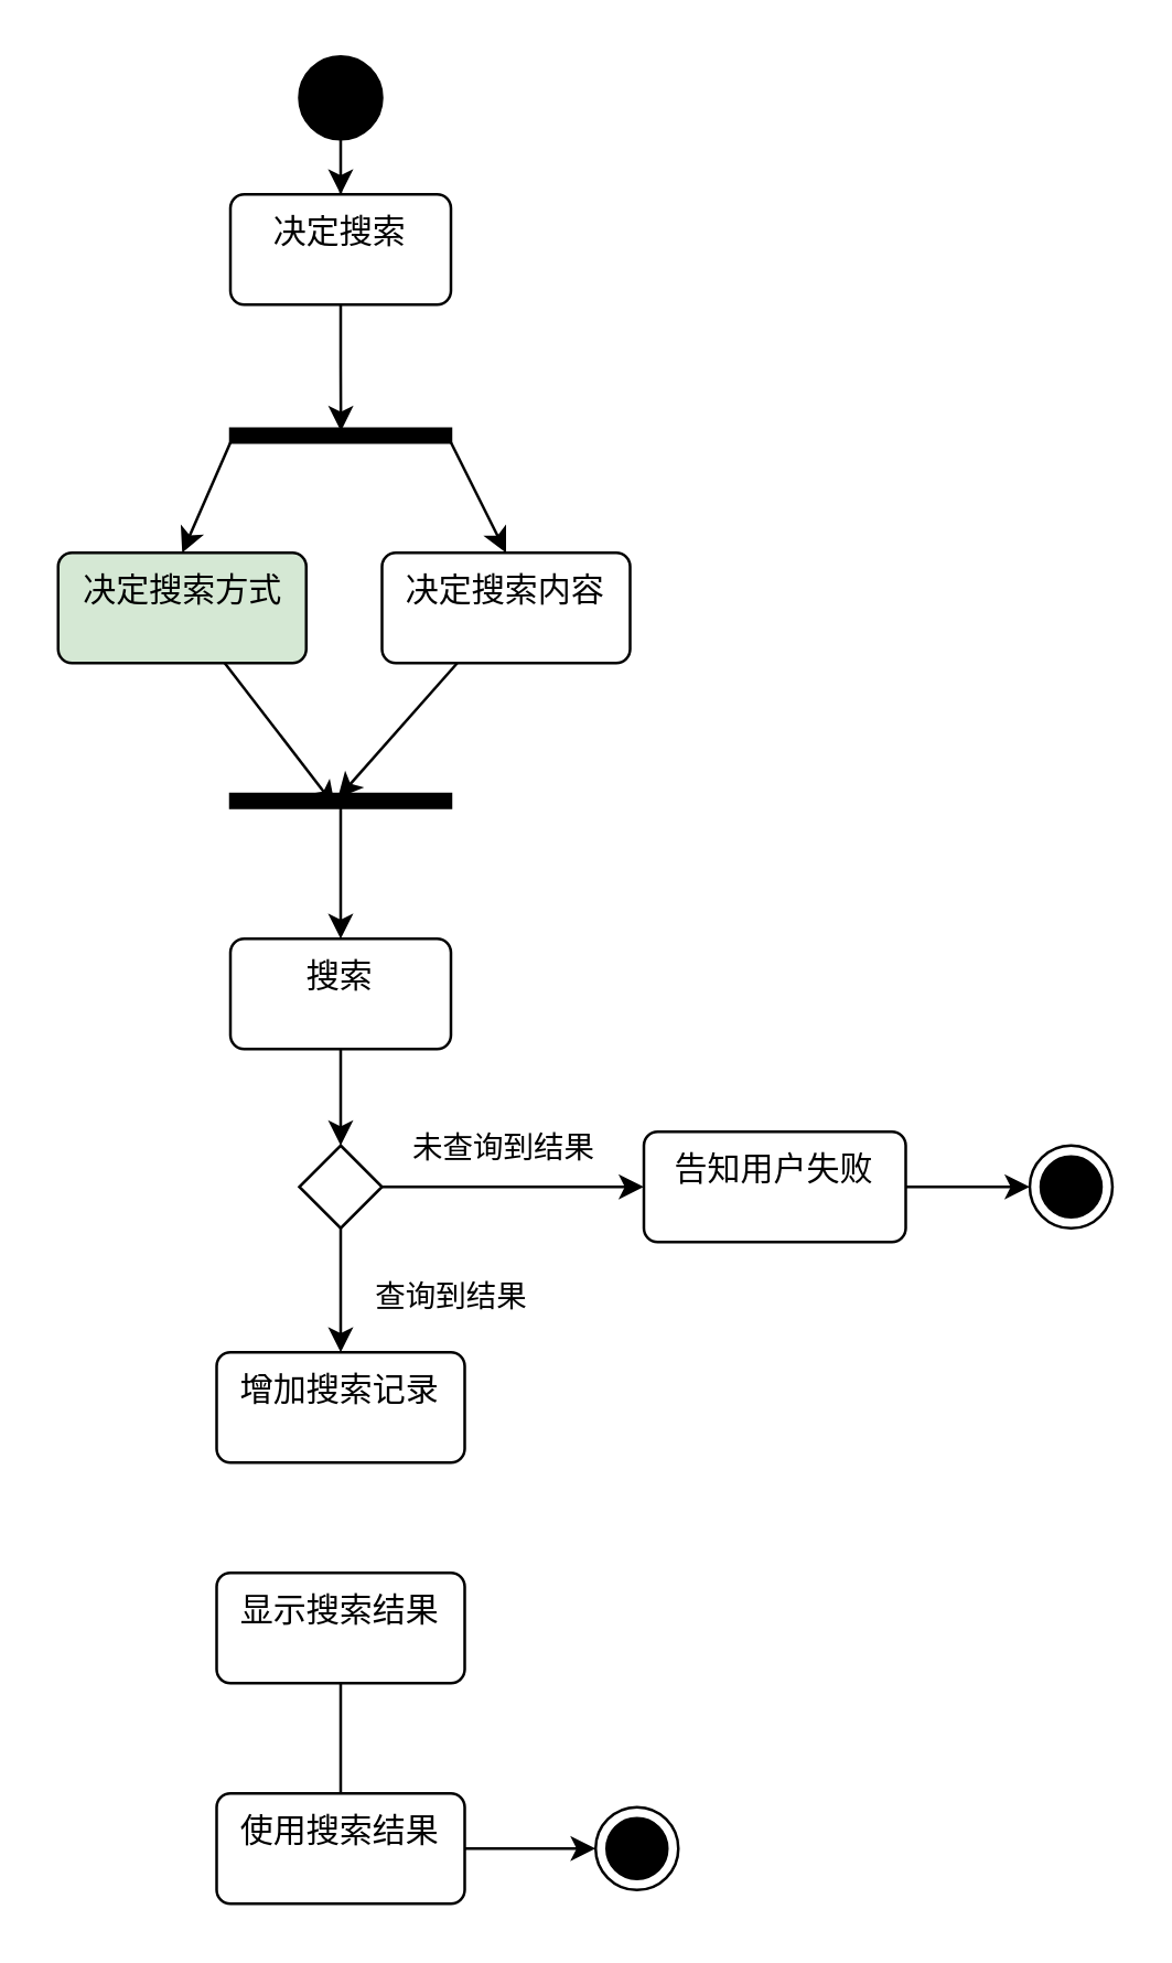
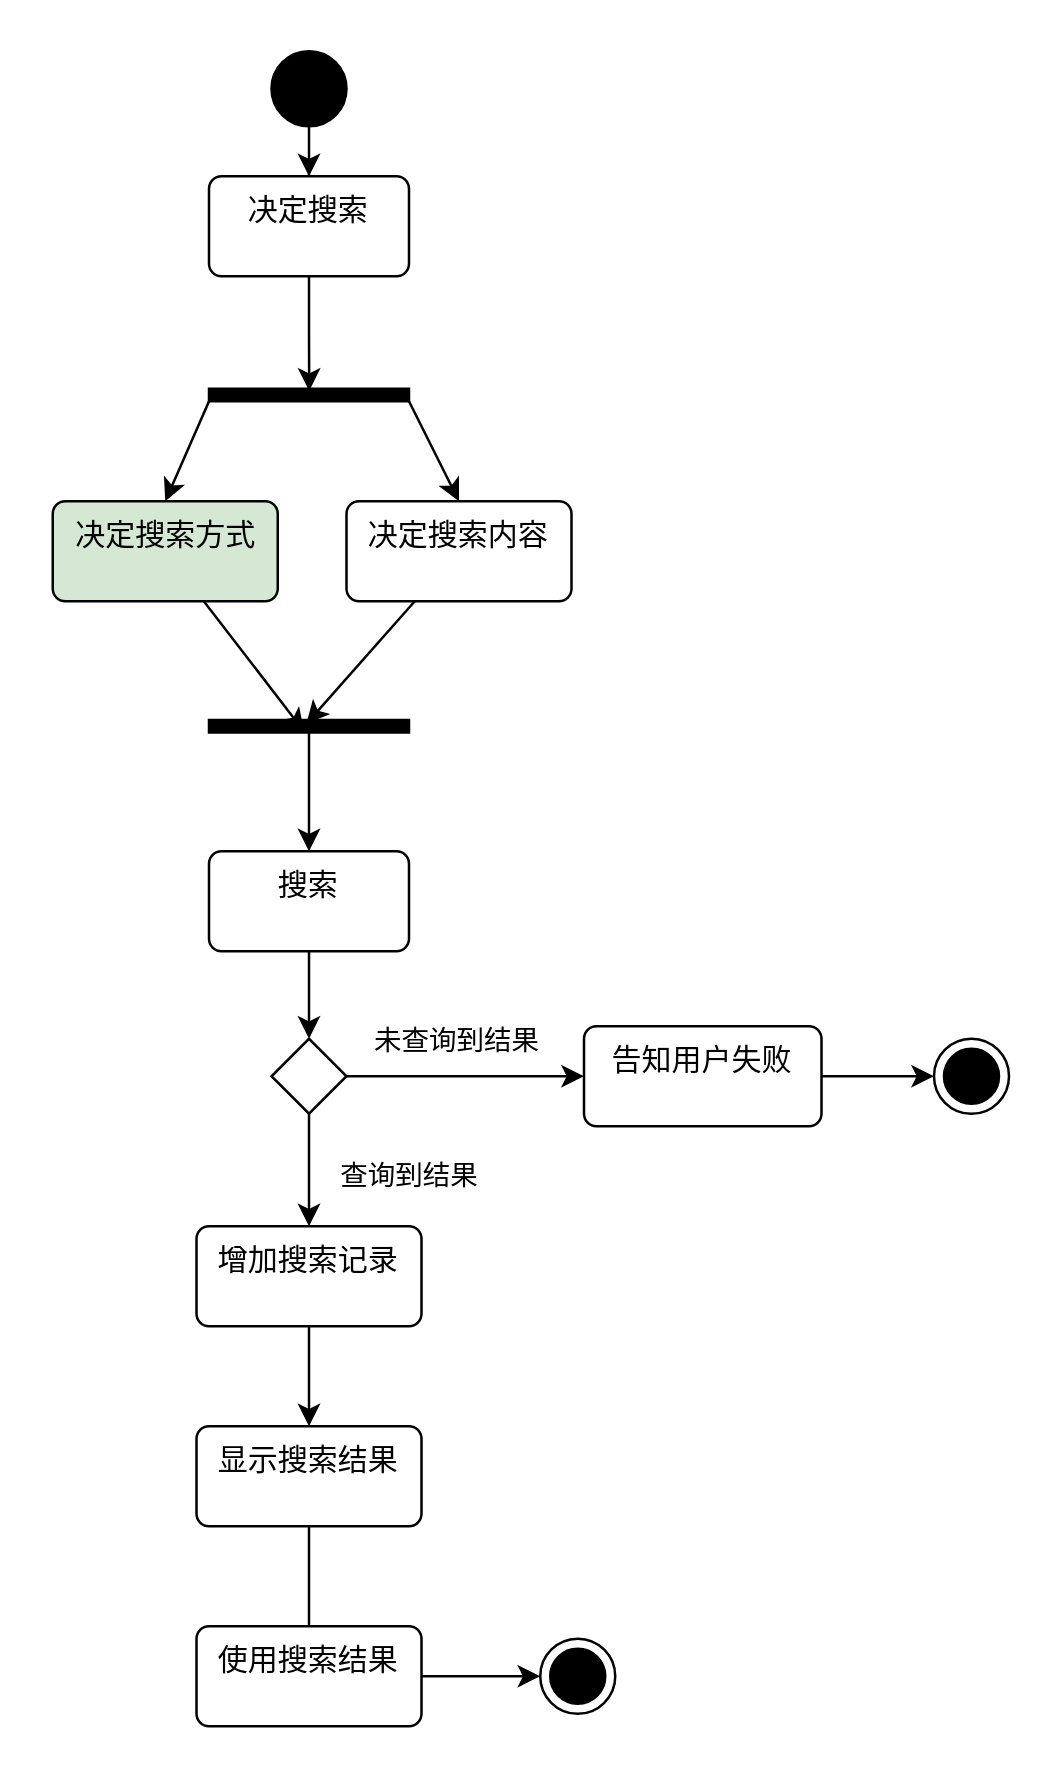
  <mxCell id="0" />
  <mxCell id="1" parent="0" />
  <mxCell id="2" style="edgeStyle=orthogonalEdgeStyle;rounded=0;orthogonalLoop=1;jettySize=auto;html=1;entryX=0.5;entryY=0;entryDx=0;entryDy=0;" parent="1" source="3" target="23" edge="1"><mxGeometry relative="1" as="geometry" /></mxCell>
  <mxCell id="3" value="" style="ellipse;fillColor=strokeColor;html=1;" parent="1" vertex="1"><mxGeometry x="108" y="20" width="30" height="30" as="geometry" /></mxCell>
  <mxCell id="4" style="rounded=0;orthogonalLoop=1;jettySize=auto;html=1;entryX=0.3;entryY=0.513;entryDx=0;entryDy=0;entryPerimeter=0;" parent="1" source="5" target="28" edge="1"><mxGeometry relative="1" as="geometry" /></mxCell>
  <mxCell id="5" value="决定搜索内容" style="html=1;align=center;verticalAlign=top;rounded=1;absoluteArcSize=1;arcSize=10;dashed=0;whiteSpace=wrap;" parent="1" vertex="1"><mxGeometry x="138" y="200" width="90" height="40" as="geometry" /></mxCell>
  <mxCell id="6" style="edgeStyle=orthogonalEdgeStyle;rounded=0;orthogonalLoop=1;jettySize=auto;html=1;entryX=0;entryY=0.5;entryDx=0;entryDy=0;" parent="1" source="29" target="21" edge="1"><mxGeometry relative="1" as="geometry" /></mxCell>
  <mxCell id="7" style="edgeStyle=orthogonalEdgeStyle;rounded=0;orthogonalLoop=1;jettySize=auto;html=1;exitX=0.5;exitY=1;exitDx=0;exitDy=0;endArrow=none;" edge="1" parent="1" source="30" target="29"><mxGeometry relative="1" as="geometry" /></mxCell>
+ <mxCell id="8" style="edgeStyle=orthogonalEdgeStyle;rounded=0;orthogonalLoop=1;jettySize=auto;html=1;" edge="1" parent="1" source="9" target="30"><mxGeometry relative="1" as="geometry" /></mxCell>
  <mxCell id="9" value="增加搜索记录" style="html=1;align=center;verticalAlign=top;rounded=1;absoluteArcSize=1;arcSize=10;dashed=0;whiteSpace=wrap;" parent="1" vertex="1"><mxGeometry x="78" y="490" width="90" height="40" as="geometry" /></mxCell>
  <mxCell id="10" style="edgeStyle=orthogonalEdgeStyle;rounded=0;orthogonalLoop=1;jettySize=auto;html=1;entryX=0;entryY=0.5;entryDx=0;entryDy=0;" parent="1" source="11" target="20" edge="1"><mxGeometry relative="1" as="geometry" /></mxCell>
  <mxCell id="11" value="告知用户失败" style="html=1;align=center;verticalAlign=top;rounded=1;absoluteArcSize=1;arcSize=10;dashed=0;whiteSpace=wrap;" parent="1" vertex="1"><mxGeometry x="233" y="410" width="95" height="40" as="geometry" /></mxCell>
  <mxCell id="12" style="edgeStyle=orthogonalEdgeStyle;rounded=0;orthogonalLoop=1;jettySize=auto;html=1;entryX=0.5;entryY=0;entryDx=0;entryDy=0;" parent="1" source="13" target="17" edge="1"><mxGeometry relative="1" as="geometry" /></mxCell>
  <mxCell id="13" value="搜索" style="html=1;align=center;verticalAlign=top;rounded=1;absoluteArcSize=1;arcSize=10;dashed=0;whiteSpace=wrap;" parent="1" vertex="1"><mxGeometry x="83" y="340" width="80" height="40" as="geometry" /></mxCell>
  <mxCell id="14" style="edgeStyle=orthogonalEdgeStyle;rounded=0;orthogonalLoop=1;jettySize=auto;html=1;entryX=0;entryY=0.5;entryDx=0;entryDy=0;" parent="1" source="17" target="11" edge="1"><mxGeometry relative="1" as="geometry" /></mxCell>
  <mxCell id="15" value="未查询到结果" style="edgeLabel;html=1;align=center;verticalAlign=middle;resizable=0;points=[];" parent="14" vertex="1" connectable="0"><mxGeometry x="-0.287" y="-1" relative="1" as="geometry"><mxPoint x="9" y="-16" as="offset" /></mxGeometry></mxCell>
  <mxCell id="16" value="查询到结果" style="edgeStyle=orthogonalEdgeStyle;rounded=0;orthogonalLoop=1;jettySize=auto;html=1;entryX=0.5;entryY=0;entryDx=0;entryDy=0;" parent="1" source="17" target="9" edge="1"><mxGeometry x="0.111" y="40" relative="1" as="geometry"><mxPoint as="offset" /></mxGeometry></mxCell>
  <mxCell id="17" value="" style="rhombus;" parent="1" vertex="1"><mxGeometry x="108" y="415" width="30" height="30" as="geometry" /></mxCell>
  <mxCell id="18" style="rounded=0;orthogonalLoop=1;jettySize=auto;html=1;entryX=0.9;entryY=0.525;entryDx=0;entryDy=0;entryPerimeter=0;" parent="1" source="19" target="28" edge="1"><mxGeometry relative="1" as="geometry" /></mxCell>
  <mxCell id="19" value="决定搜索方式" style="html=1;align=center;verticalAlign=top;rounded=1;absoluteArcSize=1;arcSize=10;dashed=0;whiteSpace=wrap;fillColor=#d5e8d4;" parent="1" vertex="1"><mxGeometry x="20.5" y="200" width="90" height="40" as="geometry" /></mxCell>
  <mxCell id="20" value="" style="ellipse;html=1;shape=endState;fillColor=strokeColor;" parent="1" vertex="1"><mxGeometry x="373" y="415" width="30" height="30" as="geometry" /></mxCell>
  <mxCell id="21" value="" style="ellipse;html=1;shape=endState;fillColor=strokeColor;" parent="1" vertex="1"><mxGeometry x="215.5" y="655" width="30" height="30" as="geometry" /></mxCell>
  <mxCell id="22" style="edgeStyle=orthogonalEdgeStyle;rounded=0;orthogonalLoop=1;jettySize=auto;html=1;entryX=0.171;entryY=0.499;entryDx=0;entryDy=0;entryPerimeter=0;" parent="1" source="23" target="26" edge="1"><mxGeometry relative="1" as="geometry" /></mxCell>
  <mxCell id="23" value="决定搜索" style="html=1;align=center;verticalAlign=top;rounded=1;absoluteArcSize=1;arcSize=10;dashed=0;whiteSpace=wrap;" parent="1" vertex="1"><mxGeometry x="83" y="70" width="80" height="40" as="geometry" /></mxCell>
  <mxCell id="24" style="rounded=0;orthogonalLoop=1;jettySize=auto;html=1;entryX=0.5;entryY=0;entryDx=0;entryDy=0;" parent="1" source="26" target="19" edge="1"><mxGeometry relative="1" as="geometry" /></mxCell>
  <mxCell id="25" style="rounded=0;orthogonalLoop=1;jettySize=auto;html=1;entryX=0.5;entryY=0;entryDx=0;entryDy=0;" parent="1" source="26" target="5" edge="1"><mxGeometry relative="1" as="geometry" /></mxCell>
  <mxCell id="26" value="" style="html=1;points=[];perimeter=orthogonalPerimeter;fillColor=strokeColor;direction=south;" parent="1" vertex="1"><mxGeometry x="83" y="155" width="80" height="5" as="geometry" /></mxCell>
  <mxCell id="27" style="edgeStyle=orthogonalEdgeStyle;rounded=0;orthogonalLoop=1;jettySize=auto;html=1;entryX=0.5;entryY=0;entryDx=0;entryDy=0;" parent="1" source="28" target="13" edge="1"><mxGeometry relative="1" as="geometry" /></mxCell>
  <mxCell id="28" value="" style="html=1;points=[];perimeter=orthogonalPerimeter;fillColor=strokeColor;direction=south;" parent="1" vertex="1"><mxGeometry x="83" y="287.5" width="80" height="5" as="geometry" /></mxCell>
  <mxCell id="29" value="使用搜索结果" style="html=1;align=center;verticalAlign=top;rounded=1;absoluteArcSize=1;arcSize=10;dashed=0;whiteSpace=wrap;" vertex="1" parent="1"><mxGeometry x="78" y="650" width="90" height="40" as="geometry" /></mxCell>
  <mxCell id="30" value="显示搜索结果" style="html=1;align=center;verticalAlign=top;rounded=1;absoluteArcSize=1;arcSize=10;dashed=0;whiteSpace=wrap;" vertex="1" parent="1"><mxGeometry x="78" y="570" width="90" height="40" as="geometry" /></mxCell>
